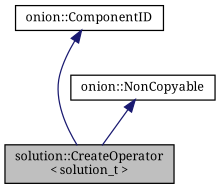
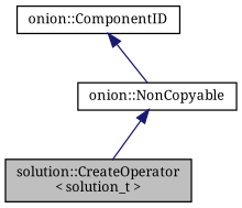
  digraph {
    fontname="Noto Serif"
    node [color=black fillcolor=white fontname="Noto Serif" fontsize=10 shape=record style=filled]
    edge [color=midnightblue dir=back fontname="Noto Serif" fontsize=10 labelfontname=Helvetica labelfontsize=10 style=solid]
    n1 [fillcolor=grey75 fontcolor=black height=0.2 label="solution::CreateOperator\l\< solution_t \>" width=0.4]
    n2 [height=0.2 label="onion::NonCopyable" width=0.4]
    n3 [height=0.2 label="onion::ComponentID" width=0.4]
    n2 -> n1
-   n3 -> n1
+   n3 -> n2
  }
